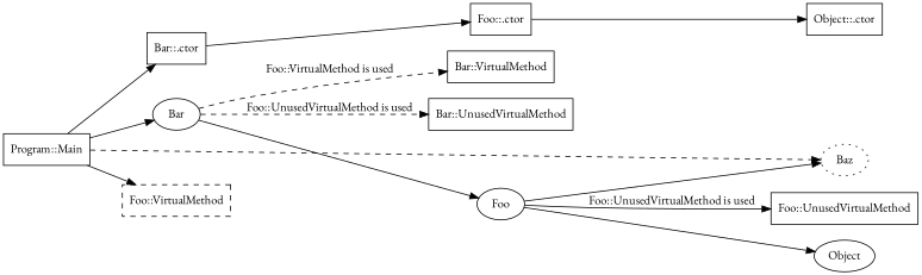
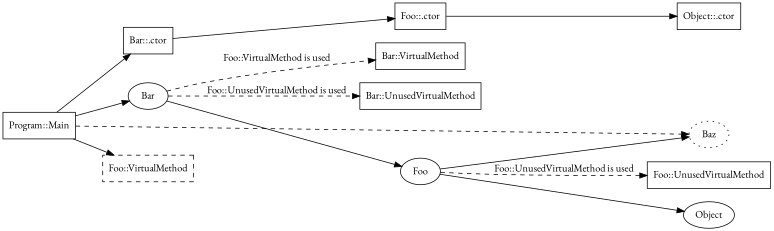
  digraph {
    fontname="EB Garamond"
    fontsize=12
    ordering=out
    rankdir=LR
    node [fontname="EB Garamond" shape=box]
    edge [fontname="EB Garamond"]
    n1 [label="Program::Main"]
    n2 [label="Bar::.ctor"]
    n3 [label=Bar shape=ellipse]
    n4 [label=Baz shape=ellipse style=dotted]
    n5 [label="Foo::VirtualMethod" style=dashed]
    n6 [label="Foo::.ctor"]
    n7 [label="Bar::VirtualMethod"]
    n8 [label="Bar::UnusedVirtualMethod"]
    n9 [label=Foo shape=ellipse]
    n10 [label="Object::.ctor"]
    n11 [label="Foo::UnusedVirtualMethod"]
    n12 [label=Object shape=ellipse]
    n1 -> n2
    n1 -> n3
    n1 -> n4 [style=dashed]
    n1 -> n5
    n2 -> n6
    n3 -> n7 [label="Foo::VirtualMethod is used" style=dashed]
    n3 -> n8 [label="Foo::UnusedVirtualMethod is used" style=dashed]
    n3 -> n9
    n6 -> n10
    n9 -> n4
-   n9 -> n11 [label="Foo::UnusedVirtualMethod is used" style=solid]
+   n9 -> n11 [label="Foo::UnusedVirtualMethod is used" style=dashed]
    n9 -> n12
  }
